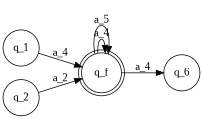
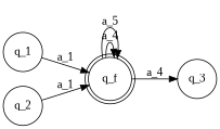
  digraph {
    fontname="Liberation Serif"
    rankdir=LR
    node [fontname="Liberation Serif" shape=circle]
    edge [fontname="Liberation Serif"]
    q_f [shape=doublecircle]
    q_1
-   q_3 [label=q_6]
+   q_3
    q_2
    q_f -> q_f [label=a_4]
    q_f -> q_f [label=a_5]
    q_f -> q_3 [label=a_4]
-   q_1 -> q_f [label=a_4]
-   q_2 -> q_f [label=a_2]
+   q_1 -> q_f [label=a_1]
+   q_2 -> q_f [label=a_1]
  }
